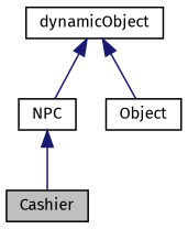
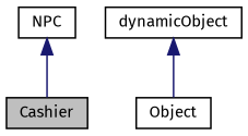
  digraph {
    fontname="Fira Sans"
    node [color=black fontname="Fira Sans" fontsize=10 shape=record]
    edge [color=midnightblue dir=back fontname="Fira Sans" fontsize=10 labelfontname=Helvetica labelfontsize=10 style=solid]
    n1 [fillcolor=grey75 fontcolor=black height=0.2 label=Cashier style=filled width=0.4]
    n2 [height=0.2 label=NPC width=0.4]
    n3 [height=0.2 label=dynamicObject width=0.4]
    n4 [height=0.2 label=Object width=0.4]
    n2 -> n1
-   n3 -> n2
    n3 -> n4
  }
